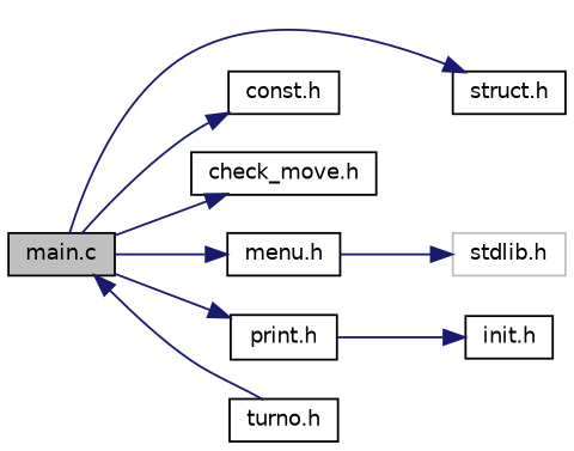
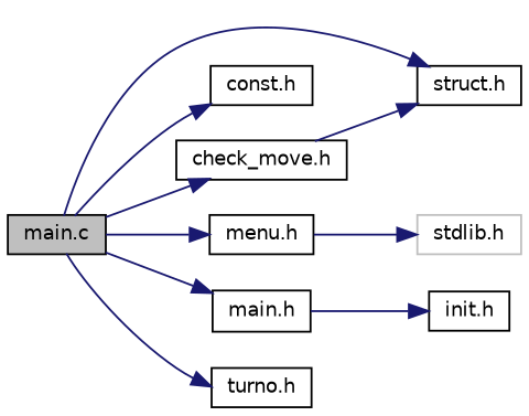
  digraph {
    rankdir=LR
    node [color=black fillcolor=white fontname=Helvetica fontsize=10 shape=record style=filled]
    edge [color=midnightblue fontname=Helvetica fontsize=10 labelfontname=Helvetica labelfontsize=10 style=solid]
    n1 [fillcolor=grey75 fontcolor=black height=0.2 label="main.c" width=0.4]
    n2 [height=0.2 label="struct.h" width=0.4]
    n3 [height=0.2 label="const.h" width=0.4]
    n4 [height=0.2 label="menu.h" width=0.4]
-   n5 [height=0.2 label="print.h" width=0.4]
+   n5 [height=0.2 label="main.h" width=0.4]
    n6 [height=0.2 label="check_move.h" width=0.4]
    n7 [height=0.2 label="turno.h" width=0.4]
    n8 [color=grey75 height=0.2 label="stdlib.h" width=0.4]
    n9 [height=0.2 label="init.h" width=0.4]
    n1 -> n2
    n1 -> n3
    n1 -> n4
    n1 -> n5
    n1 -> n6
-   n7 -> n1
+   n1 -> n7
    n4 -> n8
    n5 -> n9
+   n6 -> n2
  }
